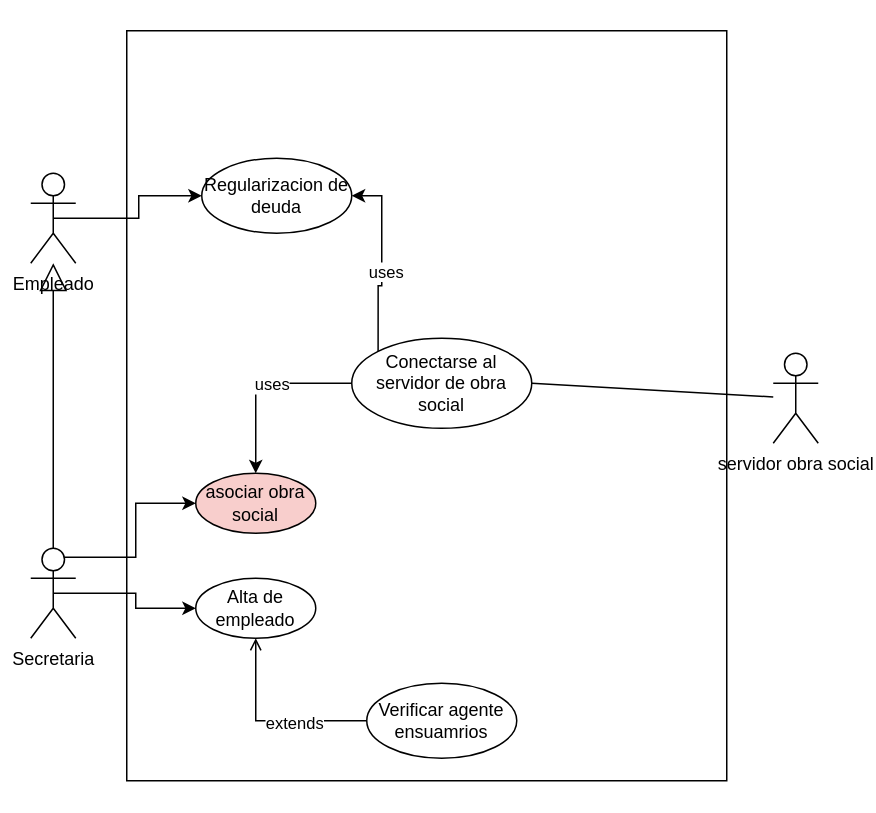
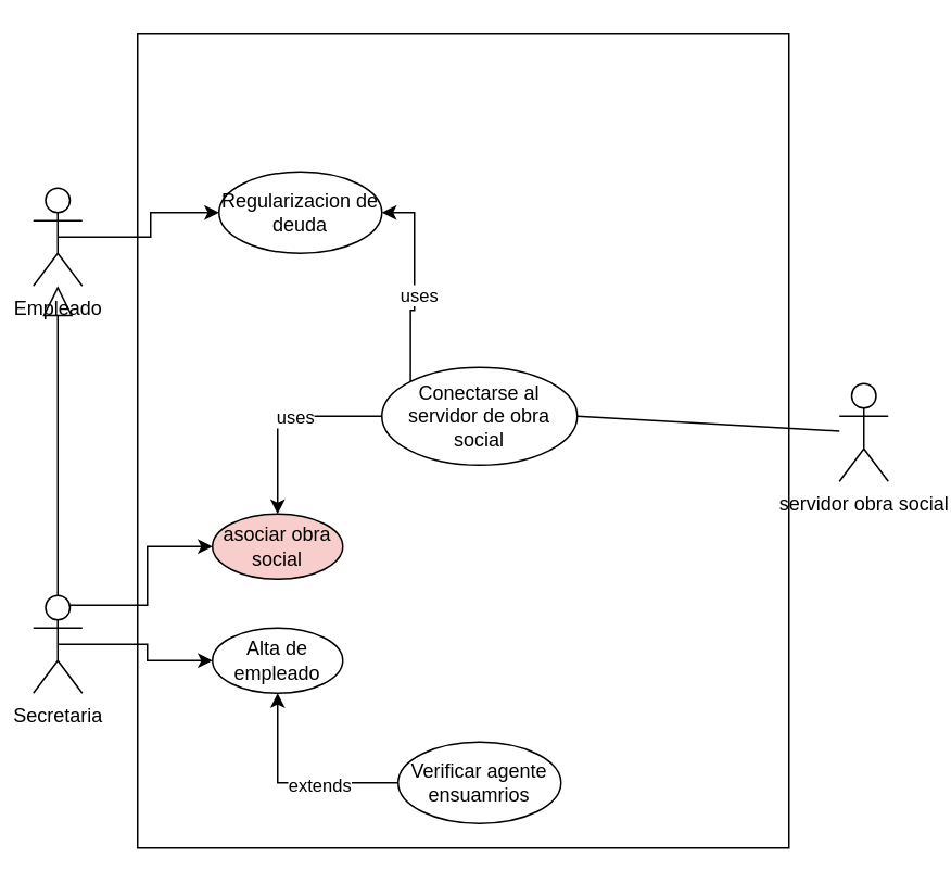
  <mxCell id="0" />
  <mxCell id="1" parent="0" />
  <mxCell id="2" value="" style="rounded=0;whiteSpace=wrap;html=1;movable=0;resizable=0;rotatable=0;deletable=0;editable=0;locked=1;connectable=0;" vertex="1" parent="1"><mxGeometry x="84" y="20" width="400" height="500" as="geometry" /></mxCell>
  <mxCell id="3" style="edgeStyle=orthogonalEdgeStyle;rounded=0;orthogonalLoop=1;jettySize=auto;html=1;exitX=0.5;exitY=0.5;exitDx=0;exitDy=0;exitPerimeter=0;entryX=0;entryY=0.5;entryDx=0;entryDy=0;" edge="1" parent="1" source="4" target="21"><mxGeometry relative="1" as="geometry" /></mxCell>
  <mxCell id="4" value="Empleado" style="shape=umlActor;verticalLabelPosition=bottom;verticalAlign=top;html=1;outlineConnect=0;" vertex="1" parent="1"><mxGeometry x="20" y="115" width="30" height="60" as="geometry" /></mxCell>
  <mxCell id="5" style="edgeStyle=orthogonalEdgeStyle;rounded=0;orthogonalLoop=1;jettySize=auto;html=1;exitX=0.5;exitY=0.5;exitDx=0;exitDy=0;exitPerimeter=0;" edge="1" parent="1" source="7" target="10"><mxGeometry relative="1" as="geometry" /></mxCell>
  <mxCell id="6" style="edgeStyle=orthogonalEdgeStyle;rounded=0;orthogonalLoop=1;jettySize=auto;html=1;exitX=0.75;exitY=0.1;exitDx=0;exitDy=0;exitPerimeter=0;entryX=0;entryY=0.5;entryDx=0;entryDy=0;" edge="1" parent="1" source="7" target="14"><mxGeometry relative="1" as="geometry" /></mxCell>
  <mxCell id="7" value="Secretaria" style="shape=umlActor;verticalLabelPosition=bottom;verticalAlign=top;html=1;outlineConnect=0;" vertex="1" parent="1"><mxGeometry x="20" y="365" width="30" height="60" as="geometry" /></mxCell>
  <mxCell id="8" value="servidor obra social" style="shape=umlActor;verticalLabelPosition=bottom;verticalAlign=top;html=1;outlineConnect=0;" vertex="1" parent="1"><mxGeometry x="515" y="235" width="30" height="60" as="geometry" /></mxCell>
  <mxCell id="9" value="" style="endArrow=block;endSize=16;endFill=0;html=1;rounded=0;exitX=0.5;exitY=0;exitDx=0;exitDy=0;exitPerimeter=0;" edge="1" parent="1" source="7" target="4"><mxGeometry width="160" relative="1" as="geometry"><mxPoint x="80" y="215" as="sourcePoint" /><mxPoint x="240" y="215" as="targetPoint" /></mxGeometry></mxCell>
  <mxCell id="10" value="Alta de empleado" style="ellipse;whiteSpace=wrap;html=1;" vertex="1" parent="1"><mxGeometry x="130" y="385" width="80" height="40" as="geometry" /></mxCell>
- <mxCell id="11" style="edgeStyle=orthogonalEdgeStyle;rounded=0;orthogonalLoop=1;jettySize=auto;html=1;exitX=0;exitY=0.5;exitDx=0;exitDy=0;endArrow=open;" edge="1" parent="1" source="13" target="10"><mxGeometry relative="1" as="geometry" /></mxCell>
+ <mxCell id="11" style="edgeStyle=orthogonalEdgeStyle;rounded=0;orthogonalLoop=1;jettySize=auto;html=1;exitX=0;exitY=0.5;exitDx=0;exitDy=0;" edge="1" parent="1" source="13" target="10"><mxGeometry relative="1" as="geometry" /></mxCell>
  <mxCell id="12" value="extends" style="edgeLabel;html=1;align=center;verticalAlign=middle;resizable=0;points=[];" vertex="1" connectable="0" parent="11"><mxGeometry x="-0.245" y="1" relative="1" as="geometry"><mxPoint as="offset" /></mxGeometry></mxCell>
  <mxCell id="13" value="Verificar agente ensuamrios" style="ellipse;whiteSpace=wrap;html=1;" vertex="1" parent="1"><mxGeometry x="244" y="455" width="100" height="50" as="geometry" /></mxCell>
  <mxCell id="14" value="asociar obra social" style="ellipse;whiteSpace=wrap;html=1;fillColor=#f8cecc;" vertex="1" parent="1"><mxGeometry x="130" y="315" width="80" height="40" as="geometry" /></mxCell>
  <mxCell id="15" style="edgeStyle=orthogonalEdgeStyle;rounded=0;orthogonalLoop=1;jettySize=auto;html=1;exitX=0;exitY=0.5;exitDx=0;exitDy=0;entryX=0.5;entryY=0;entryDx=0;entryDy=0;" edge="1" parent="1" source="19" target="14"><mxGeometry relative="1" as="geometry" /></mxCell>
  <mxCell id="16" value="uses" style="edgeLabel;html=1;align=center;verticalAlign=middle;resizable=0;points=[];" vertex="1" connectable="0" parent="15"><mxGeometry x="-0.134" relative="1" as="geometry"><mxPoint as="offset" /></mxGeometry></mxCell>
  <mxCell id="17" style="edgeStyle=orthogonalEdgeStyle;rounded=0;orthogonalLoop=1;jettySize=auto;html=1;exitX=0;exitY=0;exitDx=0;exitDy=0;entryX=1;entryY=0.5;entryDx=0;entryDy=0;" edge="1" parent="1" source="19" target="21"><mxGeometry relative="1" as="geometry" /></mxCell>
  <mxCell id="18" value="uses" style="edgeLabel;html=1;align=center;verticalAlign=middle;resizable=0;points=[];" vertex="1" connectable="0" parent="17"><mxGeometry x="-0.107" y="-2" relative="1" as="geometry"><mxPoint as="offset" /></mxGeometry></mxCell>
  <mxCell id="19" value="Conectarse al servidor de obra social" style="ellipse;whiteSpace=wrap;html=1;" vertex="1" parent="1"><mxGeometry x="234" y="225" width="120" height="60" as="geometry" /></mxCell>
  <mxCell id="20" value="" style="endArrow=none;html=1;rounded=0;exitX=1;exitY=0.5;exitDx=0;exitDy=0;" edge="1" parent="1" source="19" target="8"><mxGeometry width="50" height="50" relative="1" as="geometry"><mxPoint x="270" y="235" as="sourcePoint" /><mxPoint x="320" y="185" as="targetPoint" /></mxGeometry></mxCell>
  <mxCell id="21" value="Regularizacion de deuda" style="ellipse;whiteSpace=wrap;html=1;" vertex="1" parent="1"><mxGeometry x="134" y="105" width="100" height="50" as="geometry" /></mxCell>
